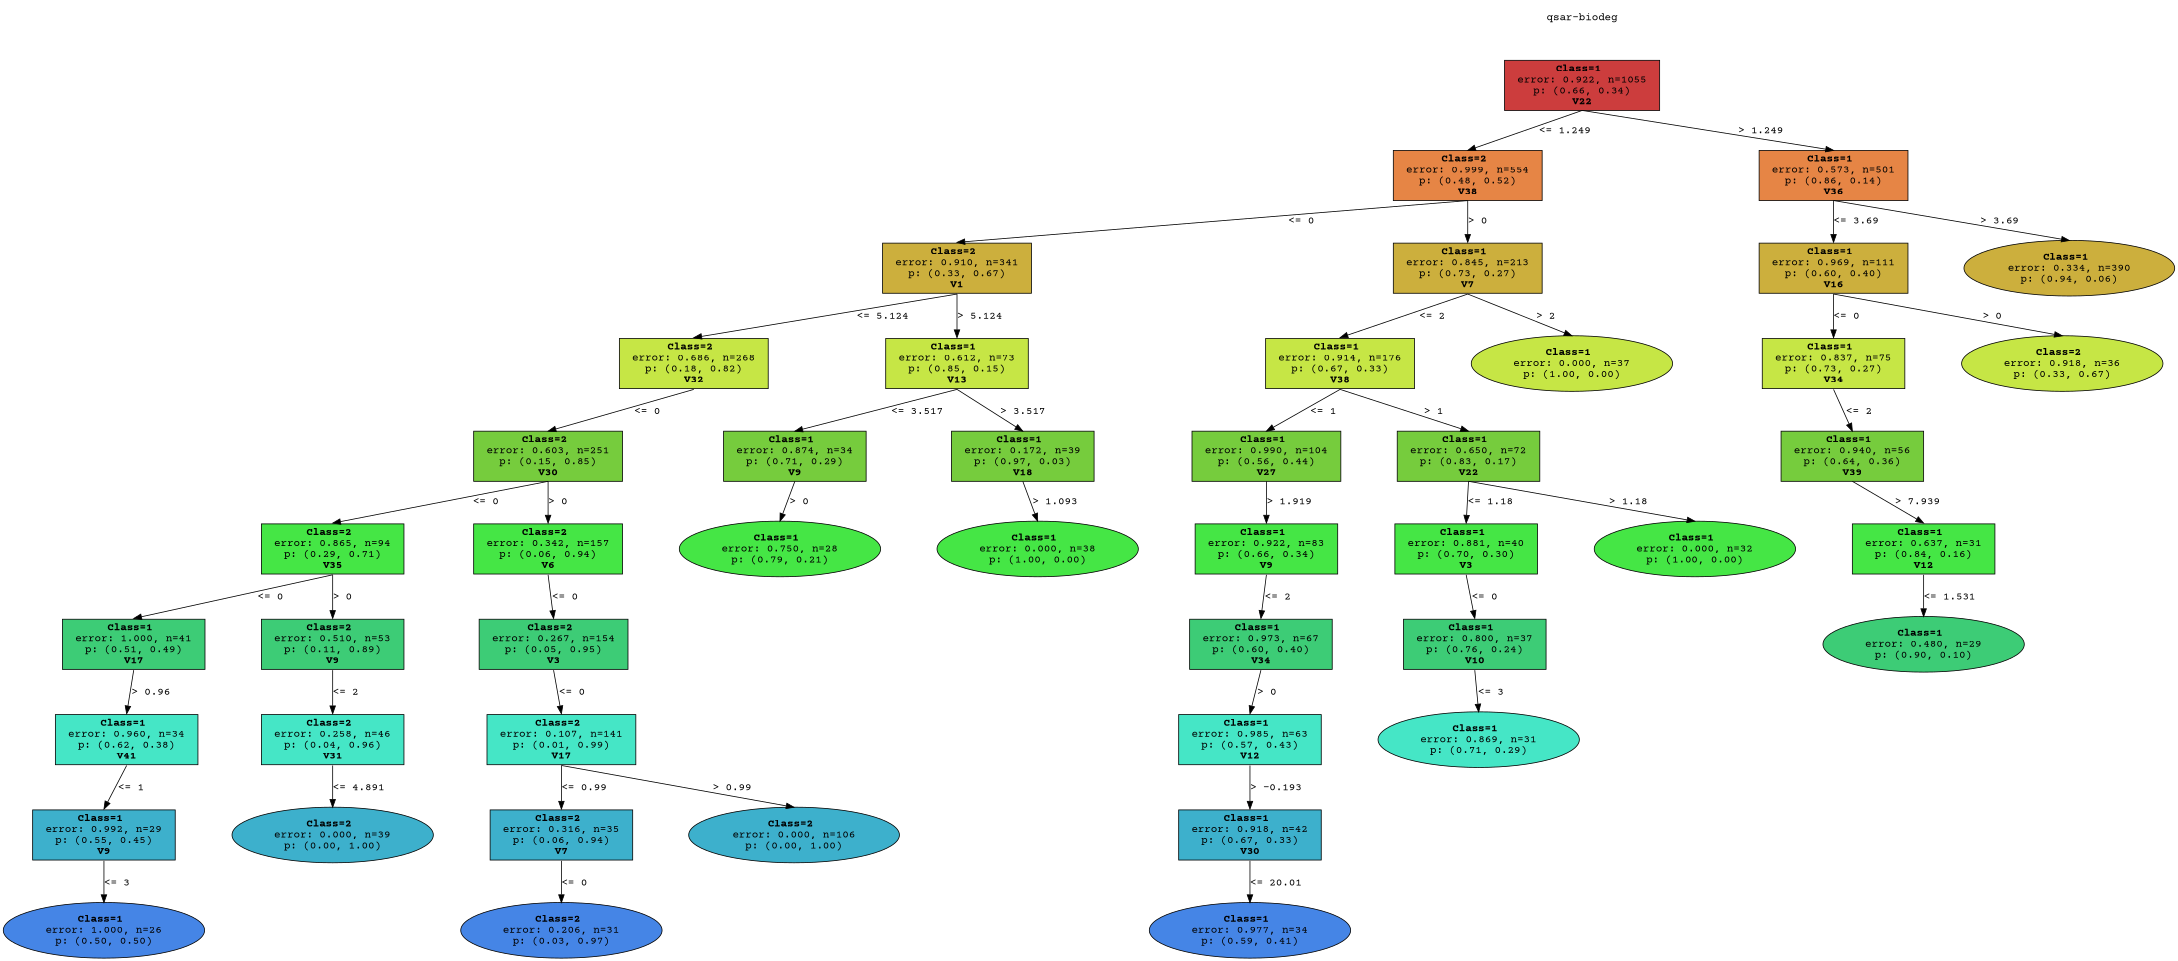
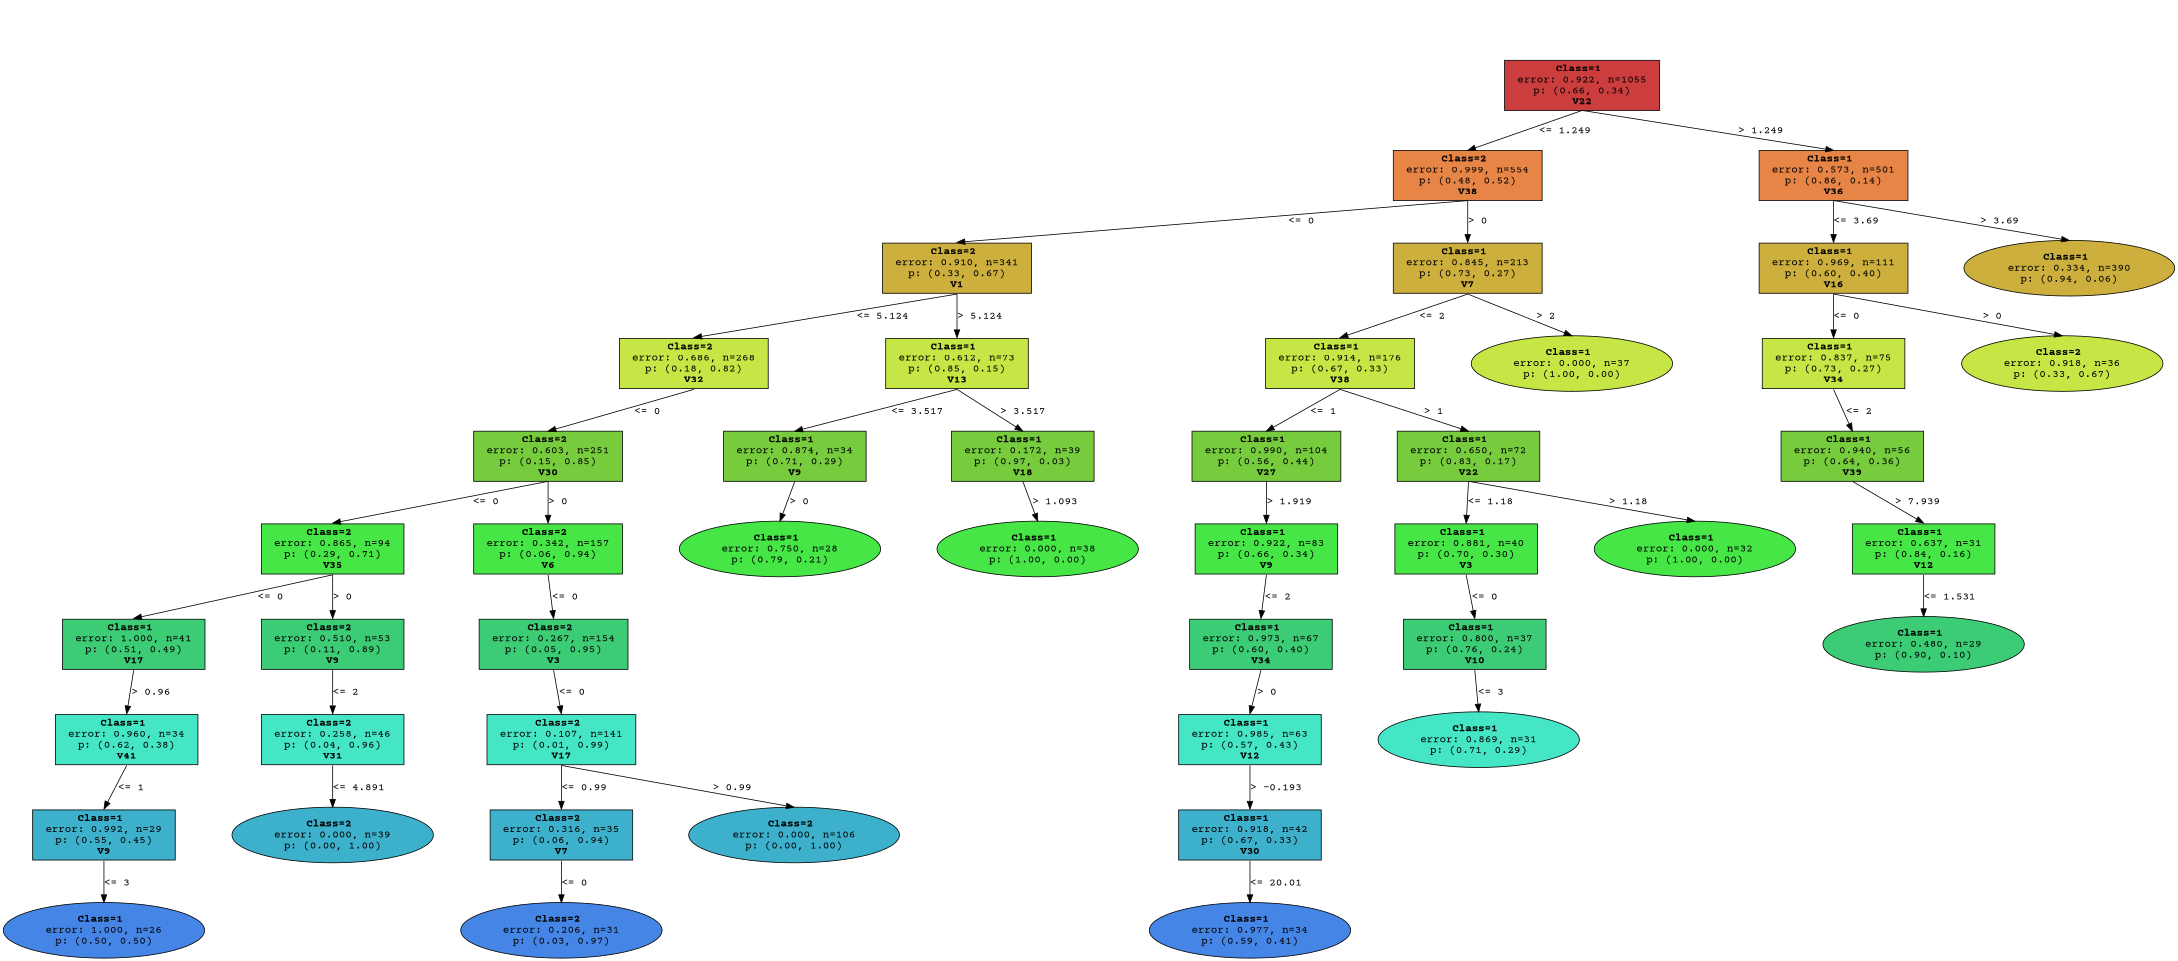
  digraph {
    nodesep=1
    ranksep=0.5
    splines=false
    fontname="Courier Prime"
    node [color=black fillcolor="0.333 0.7 0.900" fontname="Courier Prime" shape=rect style=filled]
    edge [fontname="Courier Prime" headport=n tailport=s]
-   n1 [fillcolor=white label="qsar-biodeg" shape=plaintext]
    n2 [fillcolor="0.000 0.7 0.800" label=<<b> Class=1 </b> <br/> error: 0.922, n=1055 <br/> p: (0.66, 0.34) <br/><b>V22</b>>]
    n3 [fillcolor="0.067 0.7 0.900" label=<<b> Class=2 </b> <br/> error: 0.999, n=554 <br/> p: (0.48, 0.52) <br/><b>V38</b>>]
    n4 [fillcolor="0.067 0.7 0.900" label=<<b> Class=1 </b> <br/> error: 0.573, n=501 <br/> p: (0.86, 0.14) <br/><b>V36</b>>]
    n5 [fillcolor="0.133 0.7 0.800" label=<<b> Class=2 </b> <br/> error: 0.910, n=341 <br/> p: (0.33, 0.67) <br/><b>V1</b>>]
    n6 [fillcolor="0.133 0.7 0.800" label=<<b> Class=1 </b> <br/> error: 0.845, n=213 <br/> p: (0.73, 0.27) <br/><b>V7</b>>]
    n7 [fillcolor="0.200 0.7 0.900" label=<<b> Class=2 </b> <br/> error: 0.686, n=268 <br/> p: (0.18, 0.82) <br/><b>V32</b>>]
    n8 [fillcolor="0.200 0.7 0.900" label=<<b> Class=1 </b> <br/> error: 0.612, n=73 <br/> p: (0.85, 0.15) <br/><b>V13</b>>]
    n9 [fillcolor="0.267 0.7 0.800" label=<<b> Class=2 </b> <br/> error: 0.603, n=251 <br/> p: (0.15, 0.85) <br/><b>V30</b>>]
    n10 [label=<<b> Class=2 </b> <br/> error: 0.865, n=94 <br/> p: (0.29, 0.71) <br/><b>V35</b>>]
    n11 [label=<<b> Class=2 </b> <br/> error: 0.342, n=157 <br/> p: (0.06, 0.94) <br/><b>V6</b>>]
    n12 [fillcolor="0.400 0.7 0.800" label=<<b> Class=1 </b> <br/> error: 1.000, n=41 <br/> p: (0.51, 0.49) <br/><b>V17</b>>]
    n13 [fillcolor="0.400 0.7 0.800" label=<<b> Class=2 </b> <br/> error: 0.510, n=53 <br/> p: (0.11, 0.89) <br/><b>V9</b>>]
    n14 [fillcolor="0.467 0.7 0.900" label=<<b> Class=1 </b> <br/> error: 0.960, n=34 <br/> p: (0.62, 0.38) <br/><b>V41</b>>]
    n15 [fillcolor="0.533 0.7 0.800" label=<<b> Class=1 </b> <br/> error: 0.992, n=29 <br/> p: (0.55, 0.45) <br/><b>V9</b>>]
    n16 [fillcolor="0.600 0.7 0.900" label=<<b> Class=1 </b> <br/> error: 1.000, n=26 <br/> p: (0.50, 0.50) > shape=oval]
    n17 [fillcolor="0.467 0.7 0.900" label=<<b> Class=2 </b> <br/> error: 0.258, n=46 <br/> p: (0.04, 0.96) <br/><b>V31</b>>]
    n18 [fillcolor="0.533 0.7 0.800" label=<<b> Class=2 </b> <br/> error: 0.000, n=39 <br/> p: (0.00, 1.00) > shape=oval]
    n19 [fillcolor="0.400 0.7 0.800" label=<<b> Class=2 </b> <br/> error: 0.267, n=154 <br/> p: (0.05, 0.95) <br/><b>V3</b>>]
    n20 [fillcolor="0.467 0.7 0.900" label=<<b> Class=2 </b> <br/> error: 0.107, n=141 <br/> p: (0.01, 0.99) <br/><b>V17</b>>]
    n21 [fillcolor="0.533 0.7 0.800" label=<<b> Class=2 </b> <br/> error: 0.316, n=35 <br/> p: (0.06, 0.94) <br/><b>V7</b>>]
    n22 [fillcolor="0.533 0.7 0.800" label=<<b> Class=2 </b> <br/> error: 0.000, n=106 <br/> p: (0.00, 1.00) > shape=oval]
    n23 [fillcolor="0.600 0.7 0.900" label=<<b> Class=2 </b> <br/> error: 0.206, n=31 <br/> p: (0.03, 0.97) > shape=oval]
    n24 [fillcolor="0.267 0.7 0.800" label=<<b> Class=1 </b> <br/> error: 0.874, n=34 <br/> p: (0.71, 0.29) <br/><b>V9</b>>]
    n25 [fillcolor="0.267 0.7 0.800" label=<<b> Class=1 </b> <br/> error: 0.172, n=39 <br/> p: (0.97, 0.03) <br/><b>V18</b>>]
    n26 [label=<<b> Class=1 </b> <br/> error: 0.750, n=28 <br/> p: (0.79, 0.21) > shape=oval]
    n27 [label=<<b> Class=1 </b> <br/> error: 0.000, n=38 <br/> p: (1.00, 0.00) > shape=oval]
    n28 [fillcolor="0.200 0.7 0.900" label=<<b> Class=1 </b> <br/> error: 0.914, n=176 <br/> p: (0.67, 0.33) <br/><b>V38</b>>]
    n29 [fillcolor="0.200 0.7 0.900" label=<<b> Class=1 </b> <br/> error: 0.000, n=37 <br/> p: (1.00, 0.00) > shape=oval]
    n30 [fillcolor="0.267 0.7 0.800" label=<<b> Class=1 </b> <br/> error: 0.990, n=104 <br/> p: (0.56, 0.44) <br/><b>V27</b>>]
    n31 [fillcolor="0.267 0.7 0.800" label=<<b> Class=1 </b> <br/> error: 0.650, n=72 <br/> p: (0.83, 0.17) <br/><b>V22</b>>]
    n32 [label=<<b> Class=1 </b> <br/> error: 0.922, n=83 <br/> p: (0.66, 0.34) <br/><b>V9</b>>]
    n33 [fillcolor="0.400 0.7 0.800" label=<<b> Class=1 </b> <br/> error: 0.973, n=67 <br/> p: (0.60, 0.40) <br/><b>V34</b>>]
    n34 [fillcolor="0.467 0.7 0.900" label=<<b> Class=1 </b> <br/> error: 0.985, n=63 <br/> p: (0.57, 0.43) <br/><b>V12</b>>]
    n35 [fillcolor="0.533 0.7 0.800" label=<<b> Class=1 </b> <br/> error: 0.918, n=42 <br/> p: (0.67, 0.33) <br/><b>V30</b>>]
    n36 [fillcolor="0.600 0.7 0.900" label=<<b> Class=1 </b> <br/> error: 0.977, n=34 <br/> p: (0.59, 0.41) > shape=oval]
    n37 [label=<<b> Class=1 </b> <br/> error: 0.881, n=40 <br/> p: (0.70, 0.30) <br/><b>V3</b>>]
    n38 [label=<<b> Class=1 </b> <br/> error: 0.000, n=32 <br/> p: (1.00, 0.00) > shape=oval]
    n39 [fillcolor="0.400 0.7 0.800" label=<<b> Class=1 </b> <br/> error: 0.800, n=37 <br/> p: (0.76, 0.24) <br/><b>V10</b>>]
    n40 [fillcolor="0.467 0.7 0.900" label=<<b> Class=1 </b> <br/> error: 0.869, n=31 <br/> p: (0.71, 0.29) > shape=oval]
    n41 [fillcolor="0.133 0.7 0.800" label=<<b> Class=1 </b> <br/> error: 0.969, n=111 <br/> p: (0.60, 0.40) <br/><b>V16</b>>]
    n42 [fillcolor="0.133 0.7 0.800" label=<<b> Class=1 </b> <br/> error: 0.334, n=390 <br/> p: (0.94, 0.06) > shape=oval]
    n43 [fillcolor="0.200 0.7 0.900" label=<<b> Class=1 </b> <br/> error: 0.837, n=75 <br/> p: (0.73, 0.27) <br/><b>V34</b>>]
    n44 [fillcolor="0.200 0.7 0.900" label=<<b> Class=2 </b> <br/> error: 0.918, n=36 <br/> p: (0.33, 0.67) > shape=oval]
    n45 [fillcolor="0.267 0.7 0.800" label=<<b> Class=1 </b> <br/> error: 0.940, n=56 <br/> p: (0.64, 0.36) <br/><b>V39</b>>]
    n46 [label=<<b> Class=1 </b> <br/> error: 0.637, n=31 <br/> p: (0.84, 0.16) <br/><b>V12</b>>]
    n47 [fillcolor="0.400 0.7 0.800" label=<<b> Class=1 </b> <br/> error: 0.480, n=29 <br/> p: (0.90, 0.10) > shape=oval]
-   n1 -> n2 [style=invis]
    n2 -> n3 [label="<= 1.249"]
    n2 -> n4 [label="> 1.249"]
    n3 -> n5 [label="<= 0"]
    n3 -> n6 [label="> 0"]
    n4 -> n41 [label="<= 3.69"]
    n4 -> n42 [label="> 3.69"]
    n5 -> n7 [label="<= 5.124"]
    n5 -> n8 [label="> 5.124"]
    n6 -> n28 [label="<= 2"]
    n6 -> n29 [label="> 2"]
    n7 -> n9 [label="<= 0"]
    n8 -> n24 [label="<= 3.517"]
    n8 -> n25 [label="> 3.517"]
    n9 -> n10 [label="<= 0"]
    n9 -> n11 [label="> 0"]
    n10 -> n12 [label="<= 0"]
    n10 -> n13 [label="> 0"]
    n11 -> n19 [label="<= 0"]
    n12 -> n14 [label="> 0.96"]
    n13 -> n17 [label="<= 2"]
    n14 -> n15 [label="<= 1"]
    n15 -> n16 [label="<= 3"]
    n17 -> n18 [label="<= 4.891"]
    n19 -> n20 [label="<= 0"]
    n20 -> n21 [label="<= 0.99"]
    n20 -> n22 [label="> 0.99"]
    n21 -> n23 [label="<= 0"]
    n24 -> n26 [label="> 0"]
    n25 -> n27 [label="> 1.093"]
    n28 -> n30 [label="<= 1"]
    n28 -> n31 [label="> 1"]
    n30 -> n32 [label="> 1.919"]
    n31 -> n37 [label="<= 1.18"]
    n31 -> n38 [label="> 1.18"]
    n32 -> n33 [label="<= 2"]
    n33 -> n34 [label="> 0"]
    n34 -> n35 [label="> -0.193"]
    n35 -> n36 [label="<= 20.01"]
    n37 -> n39 [label="<= 0"]
    n39 -> n40 [label="<= 3"]
    n41 -> n43 [label="<= 0"]
    n41 -> n44 [label="> 0"]
    n43 -> n45 [label="<= 2"]
    n45 -> n46 [label="> 7.939"]
    n46 -> n47 [label="<= 1.531"]
  }
